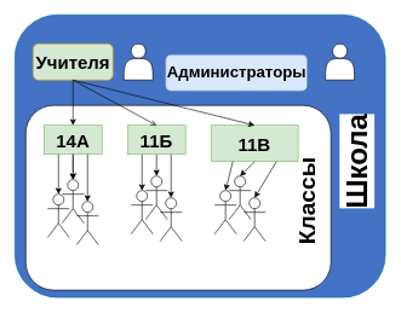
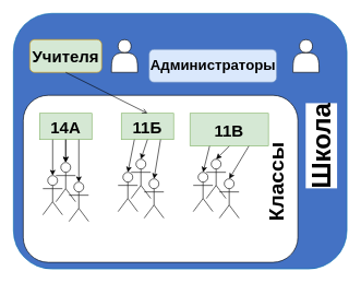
  <mxCell id="0" />
  <mxCell id="1" parent="0" />
  <mxCell id="2" value="" style="rounded=1;whiteSpace=wrap;html=1;strokeColor=#006EAF;fontColor=#ffffff;fillColor=#4472c4;" parent="1" vertex="1"><mxGeometry x="20" y="20" width="510" height="390" as="geometry" /></mxCell>
  <mxCell id="3" value="" style="rounded=1;whiteSpace=wrap;html=1;" parent="1" vertex="1"><mxGeometry x="35" y="145" width="420" height="255" as="geometry" /></mxCell>
  <mxCell id="4" value="&lt;font style=&quot;font-size: 40px&quot;&gt;Школа&lt;/font&gt;" style="text;html=1;align=center;verticalAlign=middle;rounded=0;fontStyle=1;rotation=270;labelBorderColor=none;labelBackgroundColor=#ffffff;spacingTop=0;whiteSpace=wrap;" parent="1" vertex="1"><mxGeometry x="470" y="212.5" width="40" height="20" as="geometry" /></mxCell>
  <mxCell id="5" value="&lt;font style=&quot;font-size: 25px&quot;&gt;14А&lt;/font&gt;" style="rounded=0;whiteSpace=wrap;html=1;fillColor=#d5e8d4;strokeColor=#82b366;fontStyle=1" parent="1" vertex="1"><mxGeometry x="60" y="172.5" width="80" height="40" as="geometry" /></mxCell>
- <mxCell id="6" value="&lt;font style=&quot;font-size: 25px&quot;&gt;11Б&lt;/font&gt;" style="rounded=0;whiteSpace=wrap;html=1;fillColor=#d5e8d4;strokeColor=#82b366;fontStyle=1" parent="1" vertex="1"><mxGeometry x="175" y="172.5" width="80" height="40" as="geometry" /></mxCell>
+ <mxCell id="6" value="&lt;font style=&quot;font-size: 25px&quot;&gt;11Б&lt;/font&gt;" style="rounded=0;whiteSpace=wrap;html=1;fillColor=#d5e8d4;strokeColor=#82b366;fontStyle=1" parent="1" vertex="1"><mxGeometry x="185" y="172.5" width="80" height="40" as="geometry" /></mxCell>
  <mxCell id="7" value="&lt;font style=&quot;font-size: 25px&quot;&gt;11В&lt;/font&gt;" style="rounded=0;whiteSpace=wrap;html=1;fillColor=#d5e8d4;strokeColor=#82b366;fontStyle=1" parent="1" vertex="1"><mxGeometry x="290" y="172.5" width="120" height="50" as="geometry" /></mxCell>
  <mxCell id="8" value="" style="shape=actor;whiteSpace=wrap;html=1;" parent="1" vertex="1"><mxGeometry x="170" y="60" width="40" height="50" as="geometry" /></mxCell>
  <mxCell id="9" value="&lt;font style=&quot;font-size: 32px&quot;&gt;Классы&lt;/font&gt;" style="text;html=1;strokeColor=none;fillColor=none;align=center;verticalAlign=middle;whiteSpace=wrap;rounded=0;fontStyle=1;rotation=-90;" parent="1" vertex="1"><mxGeometry x="357.5" y="267.5" width="130" height="20" as="geometry" /></mxCell>
  <mxCell id="10" value="" style="shape=umlActor;verticalLabelPosition=bottom;verticalAlign=top;html=1;outlineConnect=0;" parent="1" vertex="1"><mxGeometry x="220" y="272.5" width="30" height="60" as="geometry" /></mxCell>
  <mxCell id="11" value="" style="shape=umlActor;verticalLabelPosition=bottom;verticalAlign=top;html=1;outlineConnect=0;" parent="1" vertex="1"><mxGeometry x="180" y="262.5" width="30" height="60" as="geometry" /></mxCell>
  <mxCell id="12" value="" style="shape=umlActor;verticalLabelPosition=bottom;verticalAlign=top;html=1;outlineConnect=0;" parent="1" vertex="1"><mxGeometry x="200" y="242.5" width="30" height="60" as="geometry" /></mxCell>
  <mxCell id="13" value="" style="shape=umlActor;verticalLabelPosition=bottom;verticalAlign=top;html=1;outlineConnect=0;" parent="1" vertex="1"><mxGeometry x="335" y="272.5" width="30" height="60" as="geometry" /></mxCell>
  <mxCell id="14" value="" style="shape=umlActor;verticalLabelPosition=bottom;verticalAlign=top;html=1;outlineConnect=0;" parent="1" vertex="1"><mxGeometry x="295" y="262.5" width="30" height="60" as="geometry" /></mxCell>
  <mxCell id="15" value="" style="shape=umlActor;verticalLabelPosition=bottom;verticalAlign=top;html=1;outlineConnect=0;" parent="1" vertex="1"><mxGeometry x="315" y="242.5" width="30" height="60" as="geometry" /></mxCell>
  <mxCell id="16" value="" style="shape=umlActor;verticalLabelPosition=bottom;verticalAlign=top;html=1;outlineConnect=0;" parent="1" vertex="1"><mxGeometry x="105" y="277.5" width="30" height="60" as="geometry" /></mxCell>
  <mxCell id="17" value="" style="shape=umlActor;verticalLabelPosition=bottom;verticalAlign=top;html=1;outlineConnect=0;" parent="1" vertex="1"><mxGeometry x="65" y="267.5" width="30" height="60" as="geometry" /></mxCell>
  <mxCell id="18" value="" style="shape=umlActor;verticalLabelPosition=bottom;verticalAlign=top;html=1;outlineConnect=0;" parent="1" vertex="1"><mxGeometry x="85" y="247.5" width="30" height="60" as="geometry" /></mxCell>
  <mxCell id="19" value="" style="endArrow=classic;html=1;exitX=0.5;exitY=1;exitDx=0;exitDy=0;entryX=0.5;entryY=0;entryDx=0;entryDy=0;entryPerimeter=0;" parent="1" source="5" target="18" edge="1"><mxGeometry width="50" height="50" relative="1" as="geometry"><mxPoint x="245" y="202.5" as="sourcePoint" /><mxPoint x="295" y="152.5" as="targetPoint" /></mxGeometry></mxCell>
  <mxCell id="20" value="" style="endArrow=classic;html=1;exitX=0.5;exitY=1;exitDx=0;exitDy=0;entryX=0.5;entryY=0;entryDx=0;entryDy=0;entryPerimeter=0;" parent="1" source="6" target="12" edge="1"><mxGeometry width="50" height="50" relative="1" as="geometry"><mxPoint x="200" y="202.5" as="sourcePoint" /><mxPoint x="250" y="152.5" as="targetPoint" /></mxGeometry></mxCell>
  <mxCell id="21" value="" style="endArrow=classic;html=1;exitX=0.5;exitY=1;exitDx=0;exitDy=0;entryX=0.5;entryY=0;entryDx=0;entryDy=0;entryPerimeter=0;" parent="1" source="7" target="15" edge="1"><mxGeometry width="50" height="50" relative="1" as="geometry"><mxPoint x="200" y="202.5" as="sourcePoint" /><mxPoint x="250" y="152.5" as="targetPoint" /></mxGeometry></mxCell>
  <mxCell id="22" value="" style="endArrow=classic;html=1;exitX=0.5;exitY=1;exitDx=0;exitDy=0;entryX=0.5;entryY=0;entryDx=0;entryDy=0;entryPerimeter=0;" parent="1" edge="1"><mxGeometry width="50" height="50" relative="1" as="geometry"><mxPoint x="100" y="212.5" as="sourcePoint" /><mxPoint x="100" y="247.5" as="targetPoint" /></mxGeometry></mxCell>
  <mxCell id="23" value="" style="endArrow=classic;html=1;exitX=0.25;exitY=1;exitDx=0;exitDy=0;entryX=0.5;entryY=0;entryDx=0;entryDy=0;entryPerimeter=0;" parent="1" source="5" edge="1"><mxGeometry width="50" height="50" relative="1" as="geometry"><mxPoint x="100" y="212.5" as="sourcePoint" /><mxPoint x="80" y="267.5" as="targetPoint" /></mxGeometry></mxCell>
  <mxCell id="24" value="" style="endArrow=classic;html=1;exitX=0.75;exitY=1;exitDx=0;exitDy=0;entryX=0.5;entryY=0;entryDx=0;entryDy=0;entryPerimeter=0;" parent="1" source="5" edge="1"><mxGeometry width="50" height="50" relative="1" as="geometry"><mxPoint x="100" y="212.5" as="sourcePoint" /><mxPoint x="120" y="277.5" as="targetPoint" /></mxGeometry></mxCell>
  <mxCell id="25" value="" style="endArrow=classic;html=1;exitX=0.25;exitY=1;exitDx=0;exitDy=0;entryX=0.5;entryY=0;entryDx=0;entryDy=0;entryPerimeter=0;" parent="1" source="6" target="11" edge="1"><mxGeometry width="50" height="50" relative="1" as="geometry"><mxPoint x="215" y="212.5" as="sourcePoint" /><mxPoint x="215" y="242.5" as="targetPoint" /></mxGeometry></mxCell>
  <mxCell id="26" value="" style="endArrow=classic;html=1;entryX=0.5;entryY=0;entryDx=0;entryDy=0;entryPerimeter=0;exitX=0.75;exitY=1;exitDx=0;exitDy=0;" parent="1" source="6" target="10" edge="1"><mxGeometry width="50" height="50" relative="1" as="geometry"><mxPoint x="230" y="212.5" as="sourcePoint" /><mxPoint x="195" y="262.5" as="targetPoint" /></mxGeometry></mxCell>
  <mxCell id="27" value="" style="endArrow=classic;html=1;exitX=0.25;exitY=1;exitDx=0;exitDy=0;entryX=0.5;entryY=0;entryDx=0;entryDy=0;entryPerimeter=0;" parent="1" source="7" target="14" edge="1"><mxGeometry width="50" height="50" relative="1" as="geometry"><mxPoint x="330" y="212.5" as="sourcePoint" /><mxPoint x="330" y="242.5" as="targetPoint" /></mxGeometry></mxCell>
  <mxCell id="28" value="" style="endArrow=classic;html=1;exitX=0.75;exitY=1;exitDx=0;exitDy=0;entryX=0.5;entryY=0;entryDx=0;entryDy=0;entryPerimeter=0;" parent="1" source="7" target="13" edge="1"><mxGeometry width="50" height="50" relative="1" as="geometry"><mxPoint x="330" y="212.5" as="sourcePoint" /><mxPoint x="330" y="242.5" as="targetPoint" /></mxGeometry></mxCell>
  <mxCell id="29" value="&lt;b&gt;&lt;font style=&quot;font-size: 25px&quot;&gt;Учителя&lt;/font&gt;&lt;/b&gt;" style="rounded=1;whiteSpace=wrap;html=1;fillColor=#d5e8d4;strokeColor=#d79b00;" parent="1" vertex="1"><mxGeometry x="45" y="60" width="110" height="50" as="geometry" /></mxCell>
- <mxCell id="30" value="" style="endArrow=classic;html=1;exitX=0.5;exitY=1;exitDx=0;exitDy=0;entryX=0.5;entryY=0;entryDx=0;entryDy=0;" parent="1" source="29" target="5" edge="1"><mxGeometry width="50" height="50" relative="1" as="geometry"><mxPoint x="170" y="280" as="sourcePoint" /><mxPoint x="80" y="200" as="targetPoint" /></mxGeometry></mxCell>
  <mxCell id="31" value="" style="endArrow=open;html=1;exitX=0.5;exitY=1;exitDx=0;exitDy=0;entryX=0.5;entryY=0;entryDx=0;entryDy=0;" parent="1" source="29" target="6" edge="1"><mxGeometry width="50" height="50" relative="1" as="geometry"><mxPoint x="170" y="280" as="sourcePoint" /><mxPoint x="195" y="200" as="targetPoint" /></mxGeometry></mxCell>
- <mxCell id="32" value="" style="endArrow=classic;html=1;exitX=0.5;exitY=1;exitDx=0;exitDy=0;entryX=0.5;entryY=0;entryDx=0;entryDy=0;" parent="1" source="29" target="7" edge="1"><mxGeometry width="50" height="50" relative="1" as="geometry"><mxPoint x="170" y="280" as="sourcePoint" /><mxPoint x="310" y="200" as="targetPoint" /></mxGeometry></mxCell>
  <mxCell id="33" value="&lt;font style=&quot;font-size: 22px&quot;&gt;Администраторы&lt;/font&gt;" style="rounded=1;whiteSpace=wrap;html=1;fillColor=#dae8fc;strokeColor=#6c8ebf;fontStyle=1" parent="1" vertex="1"><mxGeometry x="227.5" y="75" width="195" height="50" as="geometry" /></mxCell>
  <mxCell id="34" value="" style="shape=actor;whiteSpace=wrap;html=1;" parent="1" vertex="1"><mxGeometry x="447.5" y="60" width="40" height="50" as="geometry" /></mxCell>
